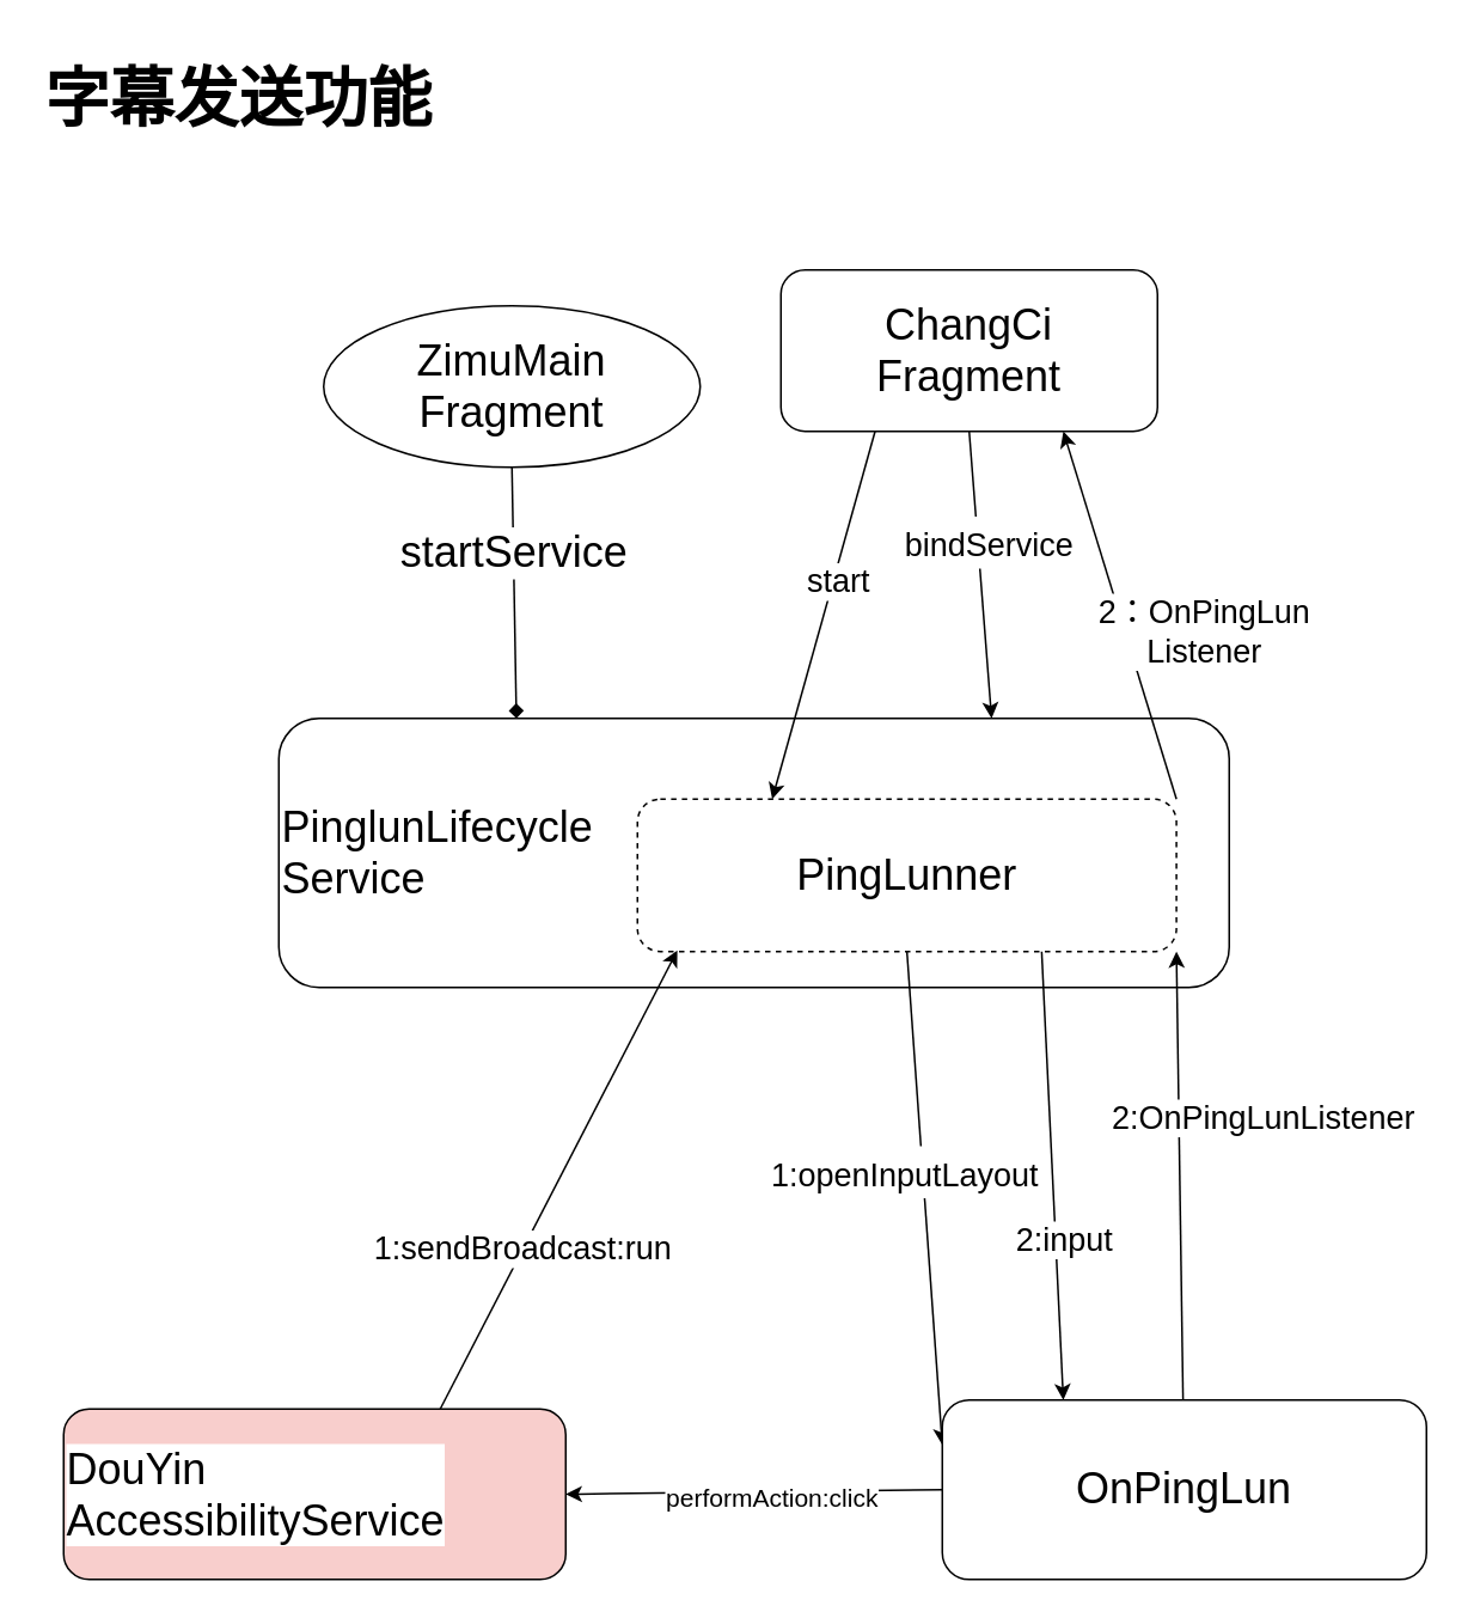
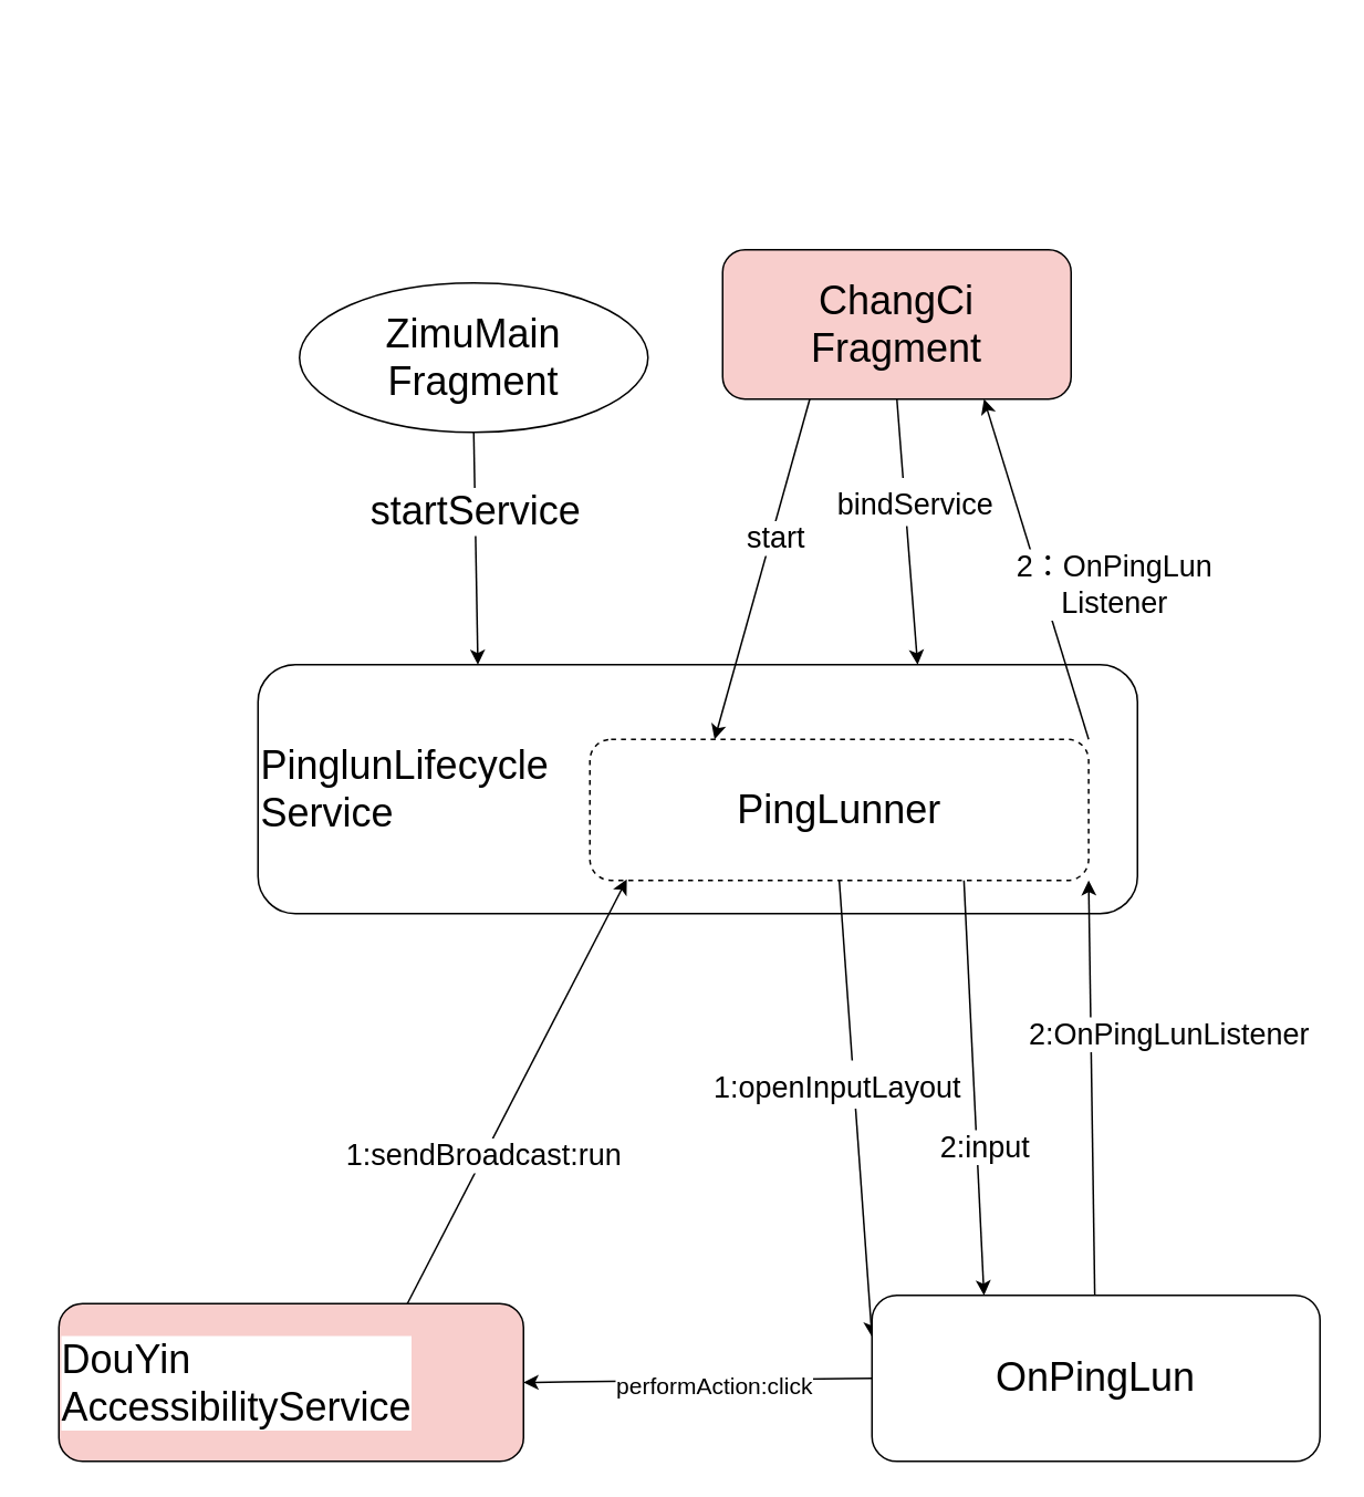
  <mxCell id="0" />
  <mxCell id="1" parent="0" />
  <mxCell id="2" value="&lt;font style=&quot;font-size: 24px;&quot;&gt;ZimuMain&lt;br&gt;Fragment&lt;/font&gt;" style="ellipse;whiteSpace=wrap;html=1;align=center;strokeColor=default;" vertex="1" parent="1"><mxGeometry x="180" y="170" width="210" height="90" as="geometry" /></mxCell>
- <mxCell id="3" value="" style="endArrow=diamond;html=1;rounded=0;fontSize=24;exitX=0.5;exitY=1;exitDx=0;exitDy=0;entryX=0.25;entryY=0;entryDx=0;entryDy=0;" edge="1" parent="1" source="2" target="9"><mxGeometry width="50" height="50" relative="1" as="geometry"><mxPoint x="385" y="300" as="sourcePoint" /><mxPoint x="435" y="250" as="targetPoint" /></mxGeometry></mxCell>
+ <mxCell id="3" value="" style="endArrow=classic;html=1;rounded=0;fontSize=24;exitX=0.5;exitY=1;exitDx=0;exitDy=0;entryX=0.25;entryY=0;entryDx=0;entryDy=0;" edge="1" parent="1" source="2" target="9"><mxGeometry width="50" height="50" relative="1" as="geometry"><mxPoint x="385" y="300" as="sourcePoint" /><mxPoint x="435" y="250" as="targetPoint" /></mxGeometry></mxCell>
  <mxCell id="4" value="startService" style="edgeLabel;html=1;align=center;verticalAlign=middle;resizable=0;points=[];fontSize=24;" vertex="1" connectable="0" parent="3"><mxGeometry x="-0.279" y="-2" relative="1" as="geometry"><mxPoint x="2" y="-3" as="offset" /></mxGeometry></mxCell>
- <mxCell id="5" value="&lt;font style=&quot;font-size: 24px;&quot;&gt;ChangCi&lt;br&gt;Fragment&lt;/font&gt;" style="rounded=1;whiteSpace=wrap;html=1;align=center;strokeColor=default;" vertex="1" parent="1"><mxGeometry x="435" y="150" width="210" height="90" as="geometry" /></mxCell>
+ <mxCell id="5" value="&lt;font style=&quot;font-size: 24px;&quot;&gt;ChangCi&lt;br&gt;Fragment&lt;/font&gt;" style="rounded=1;whiteSpace=wrap;html=1;align=center;strokeColor=default;fillColor=#f8cecc;" vertex="1" parent="1"><mxGeometry x="435" y="150" width="210" height="90" as="geometry" /></mxCell>
  <mxCell id="6" value="" style="endArrow=classic;html=1;rounded=0;fontSize=24;exitX=0.5;exitY=1;exitDx=0;exitDy=0;entryX=0.75;entryY=0;entryDx=0;entryDy=0;" edge="1" parent="1" source="5" target="9"><mxGeometry width="50" height="50" relative="1" as="geometry"><mxPoint x="385" y="300" as="sourcePoint" /><mxPoint x="425" y="433" as="targetPoint" /></mxGeometry></mxCell>
  <mxCell id="7" value="&lt;font style=&quot;font-size: 18px;&quot;&gt;bindService&lt;/font&gt;" style="edgeLabel;html=1;align=center;verticalAlign=middle;resizable=0;points=[];fontSize=24;" vertex="1" connectable="0" parent="6"><mxGeometry x="-0.146" y="-1" relative="1" as="geometry"><mxPoint x="6" y="-7" as="offset" /></mxGeometry></mxCell>
  <mxCell id="8" value="" style="group" vertex="1" connectable="0" parent="1"><mxGeometry x="155" y="400" width="530" height="150" as="geometry" /></mxCell>
  <mxCell id="9" value="&lt;font style=&quot;font-size: 24px;&quot;&gt;PinglunLifecycle&lt;br&gt;Service&lt;/font&gt;" style="rounded=1;whiteSpace=wrap;html=1;align=left;" vertex="1" parent="8"><mxGeometry width="530" height="150" as="geometry" /></mxCell>
  <mxCell id="10" value="PingLunner" style="rounded=1;whiteSpace=wrap;html=1;labelBackgroundColor=#FFFFFF;strokeColor=default;fontSize=24;dashed=1;" vertex="1" parent="8"><mxGeometry x="200" y="45" width="300.56" height="85" as="geometry" /></mxCell>
  <mxCell id="11" value="" style="endArrow=classic;html=1;rounded=0;fontSize=24;exitX=0.25;exitY=1;exitDx=0;exitDy=0;entryX=0.25;entryY=0;entryDx=0;entryDy=0;" edge="1" parent="1" source="5" target="10"><mxGeometry width="50" height="50" relative="1" as="geometry"><mxPoint x="385" y="400" as="sourcePoint" /><mxPoint x="435" y="350" as="targetPoint" /></mxGeometry></mxCell>
  <mxCell id="12" value="start" style="edgeLabel;html=1;align=center;verticalAlign=middle;resizable=0;points=[];fontSize=18;" vertex="1" connectable="0" parent="11"><mxGeometry x="-0.193" y="2" relative="1" as="geometry"><mxPoint as="offset" /></mxGeometry></mxCell>
  <mxCell id="13" value="" style="endArrow=classic;html=1;rounded=0;fontSize=24;exitX=0.5;exitY=1;exitDx=0;exitDy=0;entryX=0;entryY=0.25;entryDx=0;entryDy=0;" edge="1" parent="1" source="10" target="16"><mxGeometry width="50" height="50" relative="1" as="geometry"><mxPoint x="385" y="600" as="sourcePoint" /><mxPoint x="435" y="550" as="targetPoint" /></mxGeometry></mxCell>
  <mxCell id="14" value="&lt;font style=&quot;font-size: 18px;&quot;&gt;1:openInputLayout&lt;/font&gt;" style="edgeLabel;html=1;align=center;verticalAlign=middle;resizable=0;points=[];fontSize=24;" vertex="1" connectable="0" parent="13"><mxGeometry x="0.086" y="1" relative="1" as="geometry"><mxPoint x="-14" y="-27" as="offset" /></mxGeometry></mxCell>
  <mxCell id="15" value="DouYin&lt;br&gt;AccessibilityService" style="rounded=1;whiteSpace=wrap;html=1;labelBackgroundColor=#FFFFFF;strokeColor=default;fontSize=24;align=left;fillColor=#f8cecc;" vertex="1" parent="1"><mxGeometry x="35" y="785" width="280" height="95" as="geometry" /></mxCell>
  <mxCell id="16" value="OnPingLun" style="rounded=1;whiteSpace=wrap;html=1;labelBackgroundColor=#FFFFFF;strokeColor=default;fontSize=24;" vertex="1" parent="1"><mxGeometry x="525" y="780" width="270" height="100" as="geometry" /></mxCell>
  <mxCell id="17" value="" style="endArrow=classic;html=1;rounded=0;fontSize=24;exitX=0;exitY=0.5;exitDx=0;exitDy=0;entryX=1;entryY=0.5;entryDx=0;entryDy=0;" edge="1" parent="1" source="16" target="15"><mxGeometry width="50" height="50" relative="1" as="geometry"><mxPoint x="435" y="870" as="sourcePoint" /><mxPoint x="485" y="820" as="targetPoint" /></mxGeometry></mxCell>
  <mxCell id="18" value="&lt;font style=&quot;font-size: 14px;&quot;&gt;performAction:click&lt;/font&gt;" style="edgeLabel;html=1;align=center;verticalAlign=middle;resizable=0;points=[];fontSize=24;" vertex="1" connectable="0" parent="17"><mxGeometry x="0.357" relative="1" as="geometry"><mxPoint x="46" as="offset" /></mxGeometry></mxCell>
  <mxCell id="19" value="" style="endArrow=classic;html=1;rounded=0;fontSize=14;entryX=0.074;entryY=0.992;entryDx=0;entryDy=0;entryPerimeter=0;exitX=0.75;exitY=0;exitDx=0;exitDy=0;" edge="1" parent="1" source="15" target="10"><mxGeometry width="50" height="50" relative="1" as="geometry"><mxPoint x="275" y="780" as="sourcePoint" /><mxPoint x="485" y="710" as="targetPoint" /></mxGeometry></mxCell>
  <mxCell id="20" value="&lt;font style=&quot;font-size: 18px;&quot;&gt;1:sendBroadcast:run&lt;/font&gt;" style="edgeLabel;html=1;align=center;verticalAlign=middle;resizable=0;points=[];fontSize=14;" vertex="1" connectable="0" parent="19"><mxGeometry x="-0.305" relative="1" as="geometry"><mxPoint y="-1" as="offset" /></mxGeometry></mxCell>
  <mxCell id="21" value="" style="endArrow=classic;html=1;rounded=0;fontSize=18;exitX=0.75;exitY=1;exitDx=0;exitDy=0;entryX=0.25;entryY=0;entryDx=0;entryDy=0;" edge="1" parent="1" source="10" target="16"><mxGeometry width="50" height="50" relative="1" as="geometry"><mxPoint x="435" y="760" as="sourcePoint" /><mxPoint x="485" y="710" as="targetPoint" /></mxGeometry></mxCell>
  <mxCell id="22" value="2:input" style="edgeLabel;html=1;align=center;verticalAlign=middle;resizable=0;points=[];fontSize=18;" vertex="1" connectable="0" parent="21"><mxGeometry x="0.284" y="4" relative="1" as="geometry"><mxPoint as="offset" /></mxGeometry></mxCell>
  <mxCell id="23" value="" style="endArrow=classic;html=1;rounded=0;fontSize=18;entryX=1;entryY=1;entryDx=0;entryDy=0;" edge="1" parent="1" source="16" target="10"><mxGeometry width="50" height="50" relative="1" as="geometry"><mxPoint x="405" y="660" as="sourcePoint" /><mxPoint x="735" y="540" as="targetPoint" /></mxGeometry></mxCell>
  <mxCell id="24" value="2:OnPingLunListener" style="edgeLabel;html=1;align=center;verticalAlign=middle;resizable=0;points=[];fontSize=18;" vertex="1" connectable="0" parent="23"><mxGeometry x="0.651" y="1" relative="1" as="geometry"><mxPoint x="48" y="48" as="offset" /></mxGeometry></mxCell>
  <mxCell id="25" value="" style="endArrow=classic;html=1;rounded=0;fontSize=18;exitX=1;exitY=0;exitDx=0;exitDy=0;entryX=0.75;entryY=1;entryDx=0;entryDy=0;" edge="1" parent="1" source="10" target="5"><mxGeometry width="50" height="50" relative="1" as="geometry"><mxPoint x="415" y="400" as="sourcePoint" /><mxPoint x="465" y="350" as="targetPoint" /></mxGeometry></mxCell>
  <mxCell id="26" value="2：OnPingLun&lt;br&gt;Listener" style="edgeLabel;html=1;align=center;verticalAlign=middle;resizable=0;points=[];fontSize=18;" vertex="1" connectable="0" parent="25"><mxGeometry x="-0.291" y="-2" relative="1" as="geometry"><mxPoint x="35" y="-20" as="offset" /></mxGeometry></mxCell>
- <mxCell id="27" value="&lt;h1&gt;字幕发送功能&lt;/h1&gt;" style="text;html=1;fillColor=none;spacing=5;spacingTop=-20;whiteSpace=wrap;overflow=hidden;rounded=0;labelBackgroundColor=none;fontSize=18;" vertex="1" parent="1"><mxGeometry x="20" y="20" width="780" height="70" as="geometry" /></mxCell>
